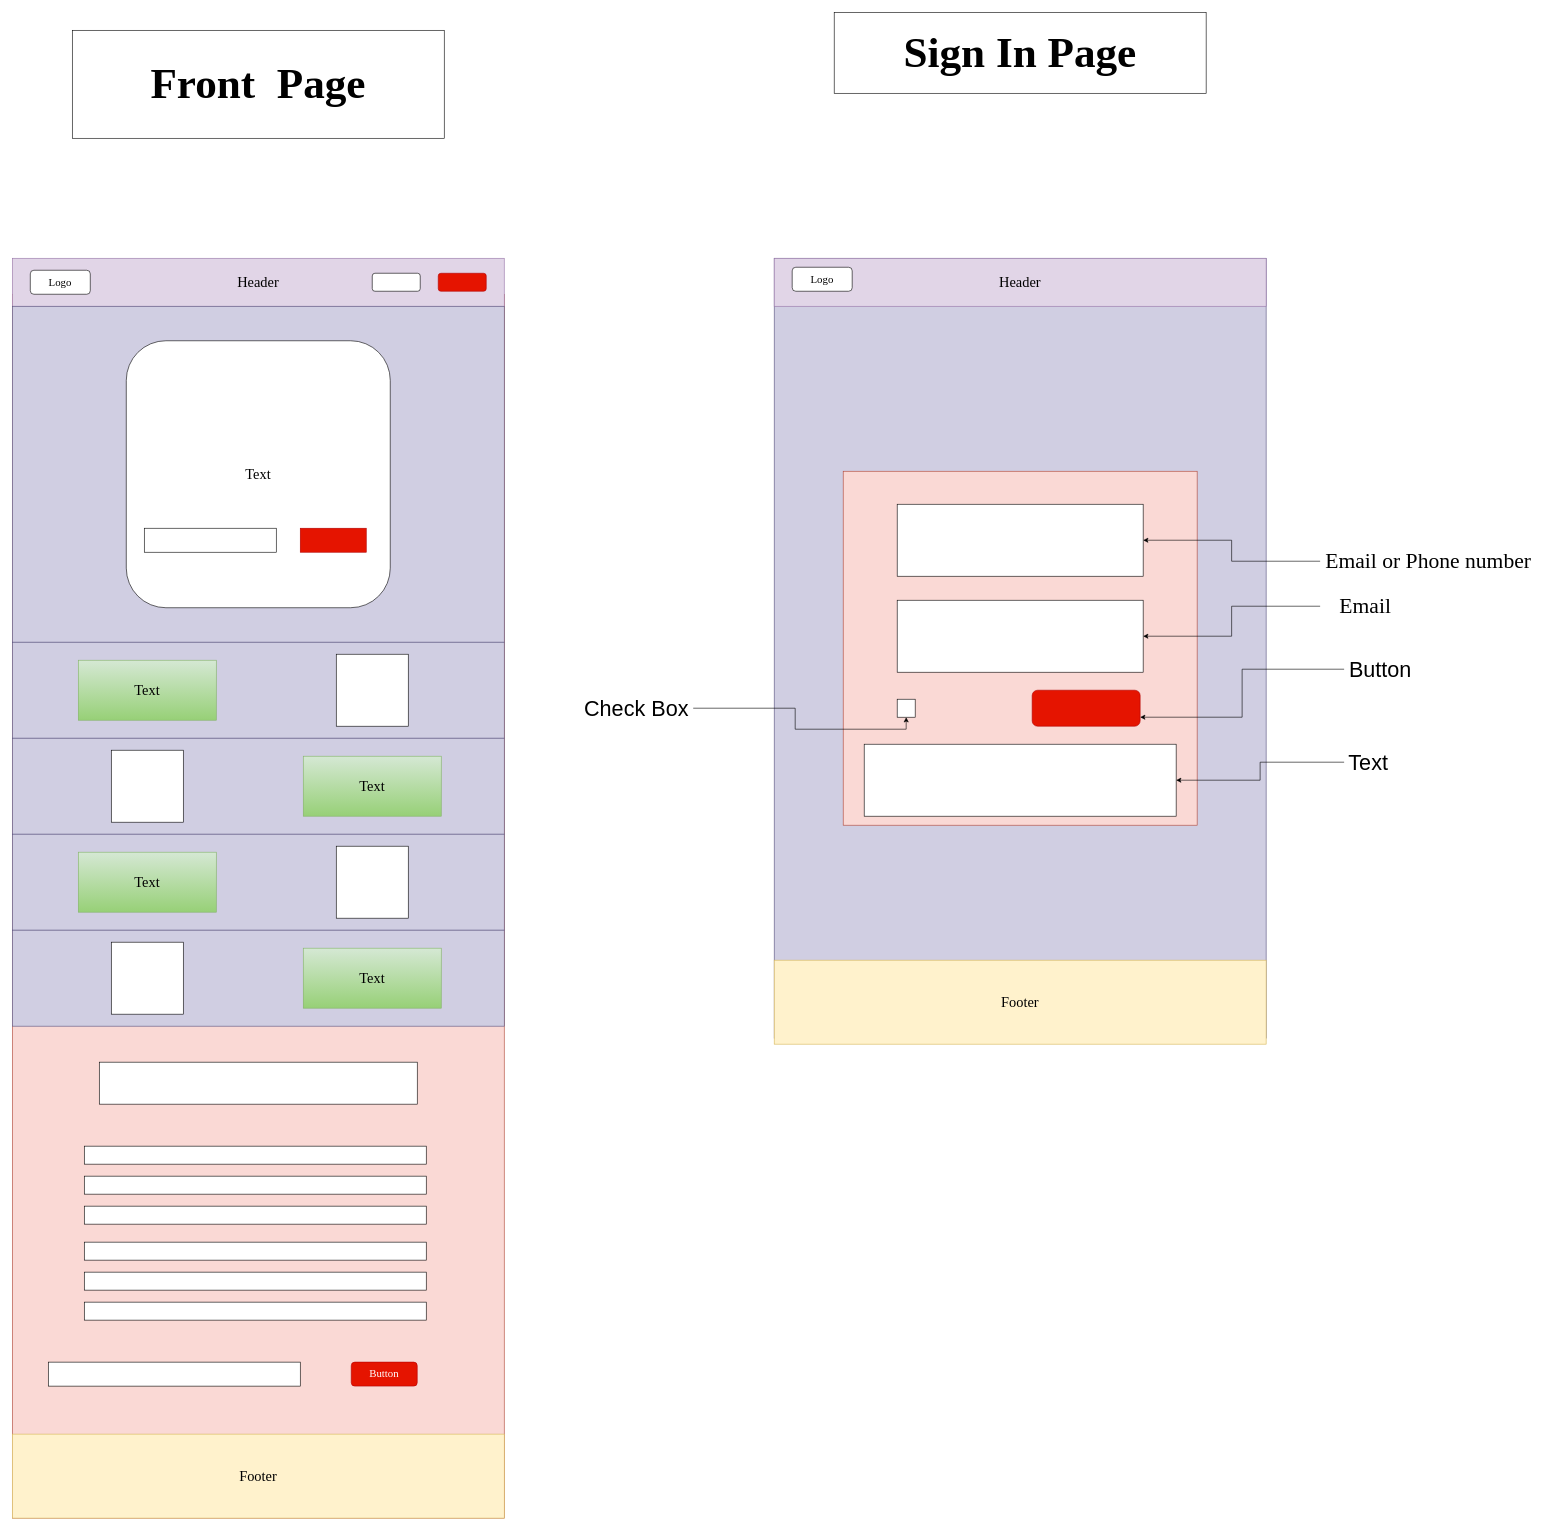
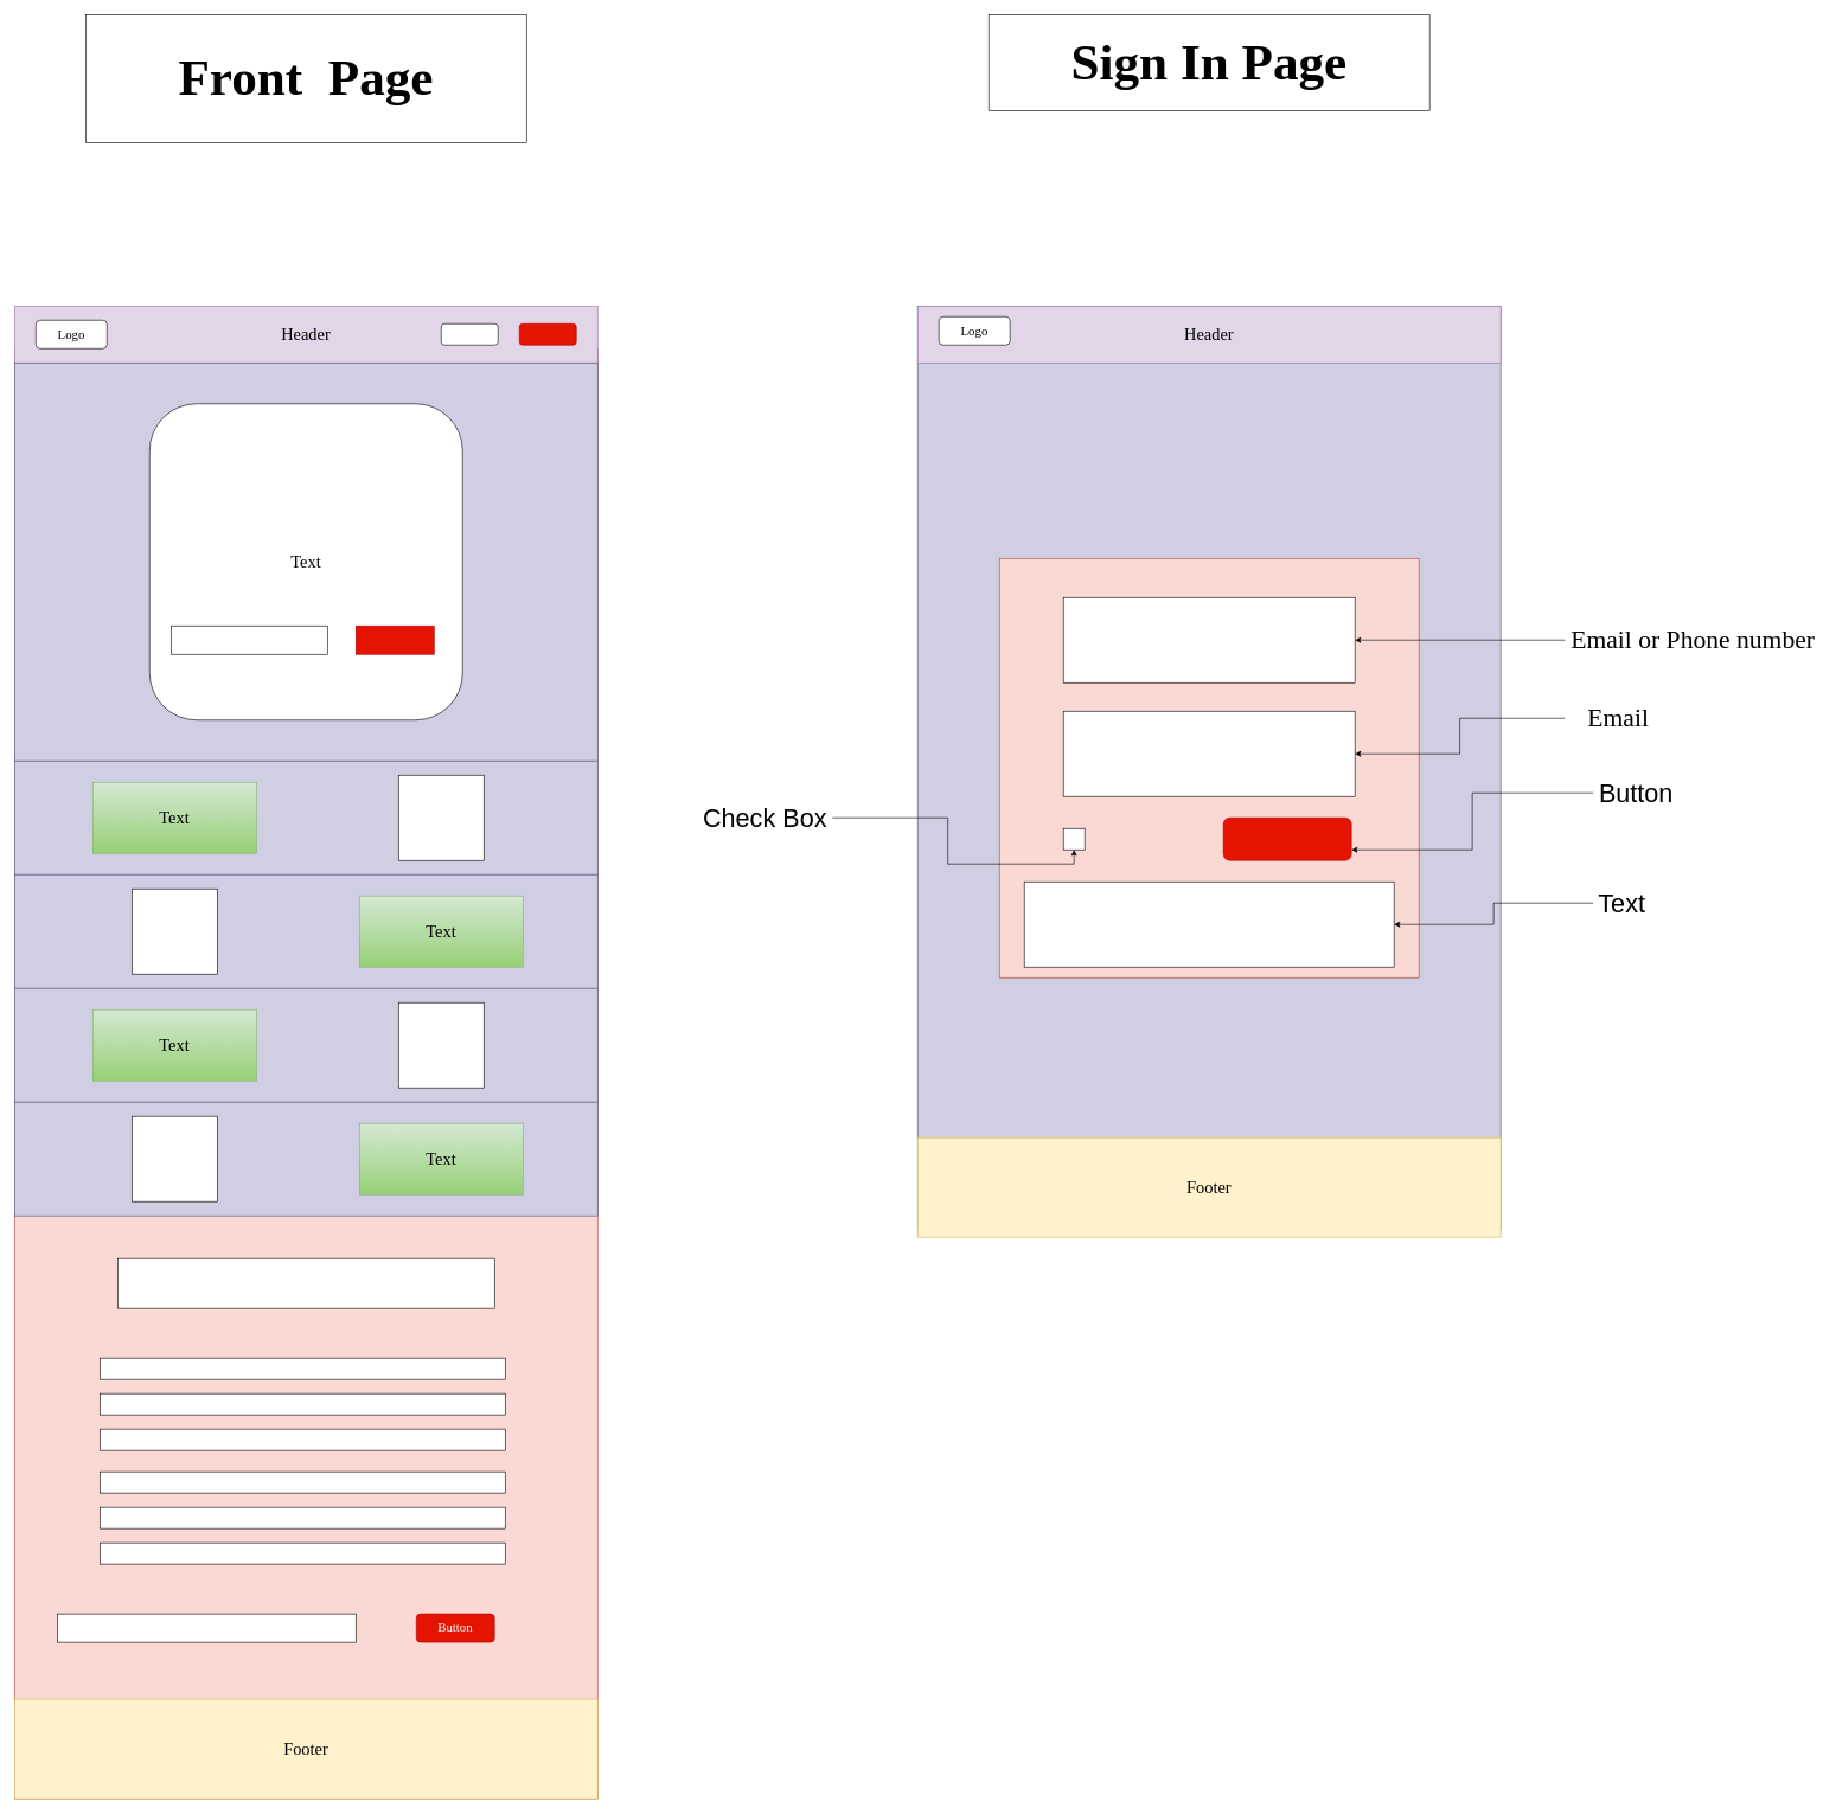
  <mxCell id="0" />
  <mxCell id="1" parent="0" />
  <mxCell id="2" value="" style="rounded=0;whiteSpace=wrap;html=1;fillColor=#fad9d5;strokeColor=#ae4132;" vertex="1" parent="1"><mxGeometry x="20" y="490" width="820" height="2040" as="geometry" /></mxCell>
  <mxCell id="3" value="&lt;font style=&quot;font-size: 24px&quot; face=&quot;Times New Roman&quot;&gt;Header&lt;/font&gt;" style="rounded=0;whiteSpace=wrap;html=1;fillColor=#e1d5e7;strokeColor=#9673a6;" vertex="1" parent="1"><mxGeometry x="20" y="430" width="820" height="80" as="geometry" /></mxCell>
  <mxCell id="4" value="&lt;font style=&quot;font-size: 18px&quot; face=&quot;Times New Roman&quot;&gt;Logo&lt;/font&gt;" style="rounded=1;whiteSpace=wrap;html=1;" vertex="1" parent="1"><mxGeometry x="50" y="450" width="100" height="40" as="geometry" /></mxCell>
  <mxCell id="5" value="" style="rounded=1;whiteSpace=wrap;html=1;" vertex="1" parent="1"><mxGeometry x="620" y="455" width="80" height="30" as="geometry" /></mxCell>
  <mxCell id="6" value="" style="rounded=1;whiteSpace=wrap;html=1;fillColor=#e51400;strokeColor=#B20000;fontColor=#ffffff;" vertex="1" parent="1"><mxGeometry x="730" y="455" width="80" height="30" as="geometry" /></mxCell>
  <mxCell id="7" value="&lt;font style=&quot;font-size: 24px&quot; face=&quot;Times New Roman&quot;&gt;Footer&lt;/font&gt;" style="rounded=0;whiteSpace=wrap;html=1;fillColor=#fff2cc;strokeColor=#d6b656;" vertex="1" parent="1"><mxGeometry x="20" y="2390" width="820" height="140" as="geometry" /></mxCell>
  <mxCell id="8" value="" style="rounded=0;whiteSpace=wrap;html=1;fillColor=#d0cee2;strokeColor=#56517e;" vertex="1" parent="1"><mxGeometry x="20" y="510" width="820" height="560" as="geometry" /></mxCell>
  <mxCell id="9" value="" style="rounded=0;whiteSpace=wrap;html=1;fillColor=#d0cee2;strokeColor=#56517e;" vertex="1" parent="1"><mxGeometry x="20" y="1070" width="820" height="160" as="geometry" /></mxCell>
  <mxCell id="10" value="&lt;div&gt;&lt;span style=&quot;font-size: 24px ; font-family: &amp;#34;times new roman&amp;#34;&quot;&gt;Text&lt;/span&gt;&lt;/div&gt;" style="rounded=1;whiteSpace=wrap;html=1;align=center;" vertex="1" parent="1"><mxGeometry x="210" y="567.5" width="440" height="445" as="geometry" /></mxCell>
  <mxCell id="11" value="" style="rounded=0;whiteSpace=wrap;html=1;" vertex="1" parent="1"><mxGeometry x="240" y="880" width="220" height="40" as="geometry" /></mxCell>
  <mxCell id="12" value="" style="rounded=0;whiteSpace=wrap;html=1;fillColor=#e51400;strokeColor=#B20000;fontColor=#ffffff;" vertex="1" parent="1"><mxGeometry x="500" y="880" width="110" height="40" as="geometry" /></mxCell>
  <mxCell id="13" value="&lt;font face=&quot;Times New Roman&quot; style=&quot;font-size: 24px&quot;&gt;Text&lt;/font&gt;" style="rounded=0;whiteSpace=wrap;html=1;gradientColor=#97d077;fillColor=#d5e8d4;strokeColor=#82b366;" vertex="1" parent="1"><mxGeometry x="130" y="1100" width="230" height="100" as="geometry" /></mxCell>
  <mxCell id="14" value="" style="whiteSpace=wrap;html=1;aspect=fixed;" vertex="1" parent="1"><mxGeometry x="560" y="1090" width="120" height="120" as="geometry" /></mxCell>
  <mxCell id="15" value="" style="rounded=0;whiteSpace=wrap;html=1;" vertex="1" parent="1"><mxGeometry x="165" y="1770" width="530" height="70" as="geometry" /></mxCell>
  <mxCell id="16" value="" style="rounded=0;whiteSpace=wrap;html=1;fillColor=#d0cee2;strokeColor=#56517e;" vertex="1" parent="1"><mxGeometry x="20" y="1230" width="820" height="160" as="geometry" /></mxCell>
  <mxCell id="17" value="&lt;font style=&quot;font-size: 24px&quot; face=&quot;Times New Roman&quot;&gt;Text&lt;/font&gt;" style="rounded=0;whiteSpace=wrap;html=1;gradientColor=#97d077;fillColor=#d5e8d4;strokeColor=#82b366;" vertex="1" parent="1"><mxGeometry x="505" y="1260" width="230" height="100" as="geometry" /></mxCell>
  <mxCell id="18" value="" style="whiteSpace=wrap;html=1;aspect=fixed;" vertex="1" parent="1"><mxGeometry x="185" y="1250" width="120" height="120" as="geometry" /></mxCell>
  <mxCell id="19" value="" style="rounded=0;whiteSpace=wrap;html=1;fillColor=#d0cee2;strokeColor=#56517e;" vertex="1" parent="1"><mxGeometry x="20" y="1390" width="820" height="160" as="geometry" /></mxCell>
  <mxCell id="20" value="&lt;font style=&quot;font-size: 24px&quot; face=&quot;Times New Roman&quot;&gt;Text&lt;/font&gt;" style="rounded=0;whiteSpace=wrap;html=1;gradientColor=#97d077;fillColor=#d5e8d4;strokeColor=#82b366;" vertex="1" parent="1"><mxGeometry x="130" y="1420" width="230" height="100" as="geometry" /></mxCell>
  <mxCell id="21" value="" style="whiteSpace=wrap;html=1;aspect=fixed;" vertex="1" parent="1"><mxGeometry x="560" y="1410" width="120" height="120" as="geometry" /></mxCell>
  <mxCell id="22" value="" style="rounded=0;whiteSpace=wrap;html=1;fillColor=#d0cee2;strokeColor=#56517e;" vertex="1" parent="1"><mxGeometry x="20" y="1550" width="820" height="160" as="geometry" /></mxCell>
  <mxCell id="23" value="&lt;font style=&quot;font-size: 24px&quot; face=&quot;Times New Roman&quot;&gt;Text&lt;/font&gt;" style="rounded=0;whiteSpace=wrap;html=1;gradientColor=#97d077;fillColor=#d5e8d4;strokeColor=#82b366;" vertex="1" parent="1"><mxGeometry x="505" y="1580" width="230" height="100" as="geometry" /></mxCell>
  <mxCell id="24" value="" style="whiteSpace=wrap;html=1;aspect=fixed;" vertex="1" parent="1"><mxGeometry x="185" y="1570" width="120" height="120" as="geometry" /></mxCell>
  <mxCell id="25" value="" style="rounded=0;whiteSpace=wrap;html=1;" vertex="1" parent="1"><mxGeometry x="140" y="1910" width="570" height="30" as="geometry" /></mxCell>
  <mxCell id="26" value="" style="rounded=0;whiteSpace=wrap;html=1;" vertex="1" parent="1"><mxGeometry x="140" y="2010" width="570" height="30" as="geometry" /></mxCell>
  <mxCell id="27" value="" style="rounded=0;whiteSpace=wrap;html=1;" vertex="1" parent="1"><mxGeometry x="140" y="1960" width="570" height="30" as="geometry" /></mxCell>
  <mxCell id="28" value="" style="rounded=0;whiteSpace=wrap;html=1;" vertex="1" parent="1"><mxGeometry x="140" y="2070" width="570" height="30" as="geometry" /></mxCell>
  <mxCell id="29" value="" style="rounded=0;whiteSpace=wrap;html=1;" vertex="1" parent="1"><mxGeometry x="140" y="2120" width="570" height="30" as="geometry" /></mxCell>
  <mxCell id="30" value="" style="rounded=0;whiteSpace=wrap;html=1;" vertex="1" parent="1"><mxGeometry x="140" y="2170" width="570" height="30" as="geometry" /></mxCell>
  <mxCell id="31" value="" style="rounded=0;whiteSpace=wrap;html=1;" vertex="1" parent="1"><mxGeometry x="80" y="2270" width="420" height="40" as="geometry" /></mxCell>
  <mxCell id="32" value="&lt;font style=&quot;font-size: 18px&quot; face=&quot;Times New Roman&quot;&gt;Button&lt;/font&gt;" style="rounded=1;whiteSpace=wrap;html=1;fillColor=#e51400;strokeColor=#B20000;fontColor=#ffffff;" vertex="1" parent="1"><mxGeometry x="585" y="2270" width="110" height="40" as="geometry" /></mxCell>
  <mxCell id="33" value="" style="rounded=0;whiteSpace=wrap;html=1;fillColor=#d0cee2;strokeColor=#56517e;" vertex="1" parent="1"><mxGeometry x="1290" y="430" width="820" height="1300" as="geometry" /></mxCell>
  <mxCell id="34" value="&lt;font style=&quot;font-size: 24px&quot; face=&quot;Times New Roman&quot;&gt;Header&lt;/font&gt;" style="rounded=0;whiteSpace=wrap;html=1;fillColor=#e1d5e7;strokeColor=#9673a6;" vertex="1" parent="1"><mxGeometry x="1290" y="430" width="820" height="80" as="geometry" /></mxCell>
  <mxCell id="35" value="&lt;font style=&quot;font-size: 18px&quot; face=&quot;Times New Roman&quot;&gt;Logo&lt;/font&gt;" style="rounded=1;whiteSpace=wrap;html=1;" vertex="1" parent="1"><mxGeometry x="1320" y="445" width="100" height="40" as="geometry" /></mxCell>
  <mxCell id="36" value="&lt;font style=&quot;font-size: 24px&quot; face=&quot;Times New Roman&quot;&gt;Footer&lt;/font&gt;" style="rounded=0;whiteSpace=wrap;html=1;fillColor=#fff2cc;strokeColor=#d6b656;" vertex="1" parent="1"><mxGeometry x="1290" y="1600" width="820" height="140" as="geometry" /></mxCell>
  <mxCell id="37" value="" style="whiteSpace=wrap;html=1;aspect=fixed;fillColor=#fad9d5;strokeColor=#ae4132;" vertex="1" parent="1"><mxGeometry x="1405" y="785" width="590" height="590" as="geometry" /></mxCell>
  <mxCell id="38" value="" style="rounded=0;whiteSpace=wrap;html=1;" vertex="1" parent="1"><mxGeometry x="1495" y="840" width="410" height="120" as="geometry" /></mxCell>
  <mxCell id="39" value="" style="rounded=0;whiteSpace=wrap;html=1;" vertex="1" parent="1"><mxGeometry x="1495" y="1000" width="410" height="120" as="geometry" /></mxCell>
  <mxCell id="40" value="" style="rounded=1;whiteSpace=wrap;html=1;fillColor=#e51400;strokeColor=#B20000;fontColor=#ffffff;" vertex="1" parent="1"><mxGeometry x="1720" y="1150" width="180" height="60" as="geometry" /></mxCell>
  <mxCell id="41" value="" style="whiteSpace=wrap;html=1;aspect=fixed;" vertex="1" parent="1"><mxGeometry x="1495" y="1165" width="30" height="30" as="geometry" /></mxCell>
  <mxCell id="42" value="" style="rounded=0;whiteSpace=wrap;html=1;" vertex="1" parent="1"><mxGeometry x="1440" y="1240" width="520" height="120" as="geometry" /></mxCell>
- <mxCell id="43" value="&lt;font style=&quot;font-size: 72px&quot; face=&quot;Times New Roman&quot;&gt;&lt;b&gt;Front&amp;nbsp; Page&lt;/b&gt;&lt;/font&gt;" style="rounded=0;whiteSpace=wrap;html=1;" vertex="1" parent="1"><mxGeometry x="120" y="50" width="620" height="180" as="geometry" /></mxCell>
+ <mxCell id="43" value="&lt;font style=&quot;font-size: 72px&quot; face=&quot;Times New Roman&quot;&gt;&lt;b&gt;Front&amp;nbsp; Page&lt;/b&gt;&lt;/font&gt;" style="rounded=0;whiteSpace=wrap;html=1;" vertex="1" parent="1"><mxGeometry x="120" y="20" width="620" height="180" as="geometry" /></mxCell>
  <mxCell id="44" value="&lt;font style=&quot;font-size: 72px&quot; face=&quot;Times New Roman&quot;&gt;&lt;b&gt;Sign In Page&lt;/b&gt;&lt;/font&gt;" style="rounded=0;whiteSpace=wrap;html=1;" vertex="1" parent="1"><mxGeometry x="1390" y="20" width="620" height="135" as="geometry" /></mxCell>
  <mxCell id="45" style="edgeStyle=orthogonalEdgeStyle;rounded=0;orthogonalLoop=1;jettySize=auto;html=1;" edge="1" parent="1" source="46" target="42"><mxGeometry relative="1" as="geometry" /></mxCell>
  <mxCell id="46" value="&lt;font style=&quot;font-size: 36px&quot;&gt;Text&lt;/font&gt;" style="text;html=1;align=center;verticalAlign=middle;resizable=0;points=[];autosize=1;" vertex="1" parent="1"><mxGeometry x="2240" y="1255" width="80" height="30" as="geometry" /></mxCell>
  <mxCell id="47" style="edgeStyle=orthogonalEdgeStyle;rounded=0;orthogonalLoop=1;jettySize=auto;html=1;entryX=1;entryY=0.75;entryDx=0;entryDy=0;" edge="1" parent="1" source="48" target="40"><mxGeometry relative="1" as="geometry" /></mxCell>
  <mxCell id="48" value="&lt;font style=&quot;font-size: 36px&quot;&gt;Button&lt;/font&gt;" style="text;html=1;align=center;verticalAlign=middle;resizable=0;points=[];autosize=1;" vertex="1" parent="1"><mxGeometry x="2240" y="1100" width="120" height="30" as="geometry" /></mxCell>
  <mxCell id="49" style="edgeStyle=orthogonalEdgeStyle;rounded=0;orthogonalLoop=1;jettySize=auto;html=1;entryX=0.5;entryY=1;entryDx=0;entryDy=0;" edge="1" parent="1" source="50" target="41"><mxGeometry relative="1" as="geometry" /></mxCell>
- <mxCell id="50" value="&lt;font style=&quot;font-size: 36px&quot;&gt;Check Box&lt;/font&gt;" style="text;html=1;align=center;verticalAlign=middle;resizable=0;points=[];autosize=1;" vertex="1" parent="1"><mxGeometry x="965" y="1165" width="190" height="30" as="geometry" /></mxCell>
+ <mxCell id="50" value="&lt;font style=&quot;font-size: 36px&quot;&gt;Check Box&lt;/font&gt;" style="text;html=1;align=center;verticalAlign=middle;resizable=0;points=[];autosize=1;" vertex="1" parent="1"><mxGeometry x="980" y="1135" width="190" height="30" as="geometry" /></mxCell>
  <mxCell id="51" style="edgeStyle=orthogonalEdgeStyle;rounded=0;orthogonalLoop=1;jettySize=auto;html=1;" edge="1" parent="1" source="52" target="38"><mxGeometry relative="1" as="geometry" /></mxCell>
- <mxCell id="52" value="&lt;font style=&quot;font-size: 36px&quot; face=&quot;Times New Roman&quot;&gt;Email or Phone number&lt;/font&gt;" style="text;html=1;align=center;verticalAlign=middle;resizable=0;points=[];autosize=1;" vertex="1" parent="1"><mxGeometry x="2200" y="920" width="360" height="30" as="geometry" /></mxCell>
+ <mxCell id="52" value="&lt;font style=&quot;font-size: 36px&quot; face=&quot;Times New Roman&quot;&gt;Email or Phone number&lt;/font&gt;" style="text;html=1;align=center;verticalAlign=middle;resizable=0;points=[];autosize=1;" vertex="1" parent="1"><mxGeometry x="2200" y="885" width="360" height="30" as="geometry" /></mxCell>
  <mxCell id="53" style="edgeStyle=orthogonalEdgeStyle;rounded=0;orthogonalLoop=1;jettySize=auto;html=1;" edge="1" parent="1" source="54" target="39"><mxGeometry relative="1" as="geometry" /></mxCell>
  <mxCell id="54" value="&lt;font style=&quot;font-size: 36px&quot; face=&quot;Times New Roman&quot;&gt;Email&lt;/font&gt;" style="text;html=1;align=center;verticalAlign=middle;resizable=0;points=[];autosize=1;" vertex="1" parent="1"><mxGeometry x="2200" y="995" width="150" height="30" as="geometry" /></mxCell>
